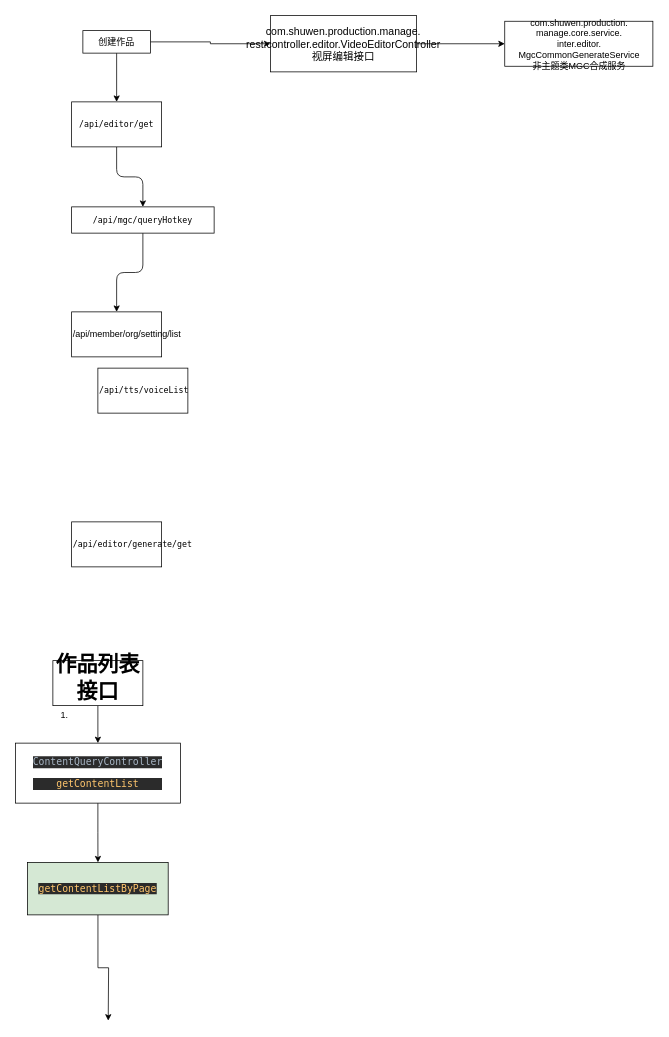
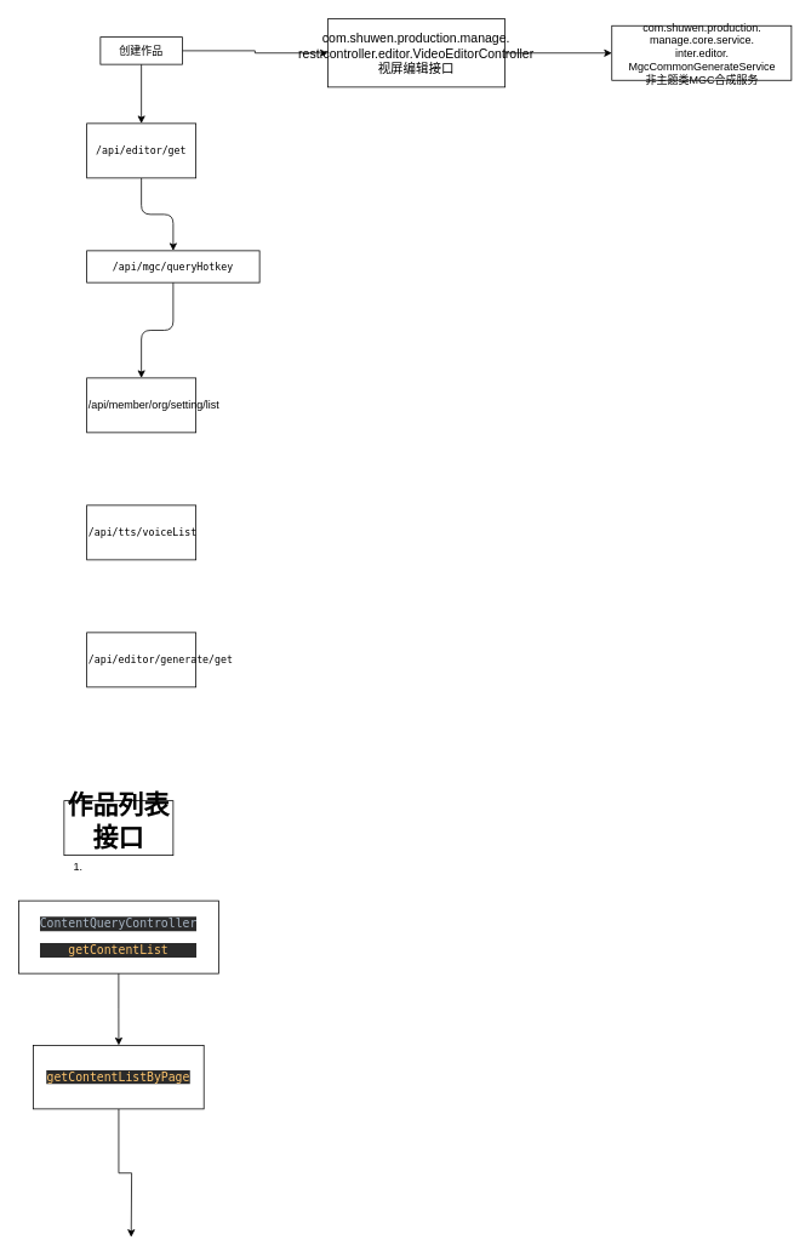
  <mxCell id="0" />
  <mxCell id="1" parent="0" />
  <mxCell id="2" value="" style="edgeStyle=orthogonalEdgeStyle;orthogonalLoop=1;jettySize=auto;html=1;" edge="1" parent="1" source="4" target="6"><mxGeometry relative="1" as="geometry" /></mxCell>
  <mxCell id="3" value="" style="edgeStyle=orthogonalEdgeStyle;rounded=0;orthogonalLoop=1;jettySize=auto;html=1;fontColor=#000000;" edge="1" parent="1" source="4" target="13"><mxGeometry relative="1" as="geometry" /></mxCell>
  <mxCell id="4" value="创建作品" style="whiteSpace=wrap;html=1;" vertex="1" parent="1"><mxGeometry x="110" y="40" width="90" height="30" as="geometry" /></mxCell>
  <mxCell id="5" value="" style="edgeStyle=orthogonalEdgeStyle;orthogonalLoop=1;jettySize=auto;html=1;fontColor=#000000;" edge="1" parent="1" source="6" target="8"><mxGeometry relative="1" as="geometry" /></mxCell>
  <mxCell id="6" value="&lt;span style=&quot;font-family: &amp;quot;menlo&amp;quot; , monospace ; font-size: 11px ; text-align: left&quot;&gt;/api/editor/get&lt;/span&gt;" style="whiteSpace=wrap;html=1;labelBackgroundColor=none;" vertex="1" parent="1"><mxGeometry x="95" y="135" width="120" height="60" as="geometry" /></mxCell>
  <mxCell id="7" value="" style="edgeStyle=orthogonalEdgeStyle;orthogonalLoop=1;jettySize=auto;html=1;fontColor=#000000;" edge="1" parent="1" source="8" target="9"><mxGeometry relative="1" as="geometry" /></mxCell>
  <mxCell id="8" value="&lt;span style=&quot;font-family: &amp;#34;menlo&amp;#34; , monospace ; font-size: 11px ; text-align: left&quot;&gt;/api/mgc/queryHotkey&lt;/span&gt;" style="whiteSpace=wrap;html=1;" vertex="1" parent="1"><mxGeometry x="95" y="275" width="190" height="35" as="geometry" /></mxCell>
  <mxCell id="9" value="&lt;p style=&quot;text-align: justify&quot;&gt;&lt;span style=&quot;line-height: 100%&quot;&gt;/api/member/org/setting/list&lt;/span&gt;&lt;/p&gt;" style="whiteSpace=wrap;html=1;align=left;" vertex="1" parent="1"><mxGeometry x="95" y="415" width="120" height="60" as="geometry" /></mxCell>
- <mxCell id="10" value="&lt;span style=&quot;font-family: &amp;#34;menlo&amp;#34; , monospace ; font-size: 11px&quot;&gt;/api/tts/voiceList&lt;/span&gt;" style="whiteSpace=wrap;html=1;align=left;" vertex="1" parent="1"><mxGeometry x="130" y="490" width="120" height="60" as="geometry" /></mxCell>
+ <mxCell id="10" value="&lt;span style=&quot;font-family: &amp;#34;menlo&amp;#34; , monospace ; font-size: 11px&quot;&gt;/api/tts/voiceList&lt;/span&gt;" style="whiteSpace=wrap;html=1;align=left;" vertex="1" parent="1"><mxGeometry x="95" y="555" width="120" height="60" as="geometry" /></mxCell>
  <mxCell id="11" value="&lt;span style=&quot;font-family: &amp;#34;menlo&amp;#34; , monospace ; font-size: 11px&quot;&gt;/api/editor/generate/get&lt;/span&gt;" style="whiteSpace=wrap;html=1;align=left;" vertex="1" parent="1"><mxGeometry x="95" y="695" width="120" height="60" as="geometry" /></mxCell>
  <mxCell id="12" value="" style="edgeStyle=orthogonalEdgeStyle;rounded=0;orthogonalLoop=1;jettySize=auto;html=1;fontColor=#000000;" edge="1" parent="1" source="13" target="14"><mxGeometry relative="1" as="geometry" /></mxCell>
  <mxCell id="13" value="&lt;font style=&quot;font-size: 14px&quot;&gt;com.shuwen.production.manage.&lt;br&gt;rest.controller.editor.VideoEditorController&lt;br&gt;视屏编辑接口&lt;br&gt;&lt;/font&gt;" style="whiteSpace=wrap;html=1;align=center;" vertex="1" parent="1"><mxGeometry x="360" y="20" width="195" height="75" as="geometry" /></mxCell>
  <mxCell id="14" value="com.shuwen.production.&lt;br&gt;manage.core.service.&lt;br&gt;inter.editor.&lt;br&gt;MgcCommonGenerateService&lt;br&gt;非主题类MGC合成服务&lt;br&gt;" style="whiteSpace=wrap;html=1;" vertex="1" parent="1"><mxGeometry x="672.5" y="27.5" width="197.5" height="60" as="geometry" /></mxCell>
  <mxCell id="15" value="" style="edgeStyle=orthogonalEdgeStyle;rounded=0;orthogonalLoop=1;jettySize=auto;html=1;fontColor=#000000;" edge="1" parent="1" source="16" target="20"><mxGeometry relative="1" as="geometry" /></mxCell>
  <mxCell id="16" value="&lt;pre style=&quot;background-color: rgb(43 , 43 , 43) ; font-size: 9.8pt ; font-family: &amp;#34;jetbrains mono&amp;#34; , monospace ; color: rgb(169 , 183 , 198)&quot;&gt;&lt;pre style=&quot;font-family: &amp;#34;jetbrains mono&amp;#34; , monospace ; font-size: 9.8pt&quot;&gt;ContentQueryController&lt;/pre&gt;&lt;/pre&gt;&lt;pre style=&quot;background-color: rgb(43 , 43 , 43) ; font-size: 9.8pt ; font-family: &amp;#34;jetbrains mono&amp;#34; , monospace ; color: rgb(169 , 183 , 198)&quot;&gt;&lt;span style=&quot;color: #ffc66d&quot;&gt;getContentList&lt;/span&gt;&lt;/pre&gt;" style="rounded=0;whiteSpace=wrap;html=1;labelBackgroundColor=none;fontColor=#000000;" vertex="1" parent="1"><mxGeometry x="20" y="990" width="220" height="80" as="geometry" /></mxCell>
- <mxCell id="17" value="" style="edgeStyle=orthogonalEdgeStyle;rounded=0;orthogonalLoop=1;jettySize=auto;html=1;fontColor=#000000;" edge="1" parent="1" source="18" target="16"><mxGeometry relative="1" as="geometry" /></mxCell>
  <mxCell id="18" value="&lt;div class=&quot;lake-content&quot;&gt;&lt;h1 id=&quot;PObCY&quot; style=&quot;font-size: 28px ; line-height: 36px ; margin: 7px 0&quot;&gt;&lt;span class=&quot;ne-text&quot;&gt;作品列表接口&lt;/span&gt;&lt;/h1&gt;&lt;ol class=&quot;ne-ol&quot; style=&quot;margin: 0 ; padding-left: 23px&quot;&gt;&lt;li id=&quot;uf701a287&quot;&gt;&lt;span class=&quot;ne-text&quot;&gt;&lt;/span&gt;&lt;/li&gt;&lt;/ol&gt;&lt;/div&gt;" style="rounded=0;whiteSpace=wrap;html=1;labelBackgroundColor=none;fontColor=#000000;" vertex="1" parent="1"><mxGeometry x="70" y="880" width="120" height="60" as="geometry" /></mxCell>
  <mxCell id="19" value="" style="edgeStyle=orthogonalEdgeStyle;rounded=0;orthogonalLoop=1;jettySize=auto;html=1;fontColor=#000000;" edge="1" parent="1" source="20"><mxGeometry relative="1" as="geometry"><mxPoint x="143.8" y="1360" as="targetPoint" /></mxGeometry></mxCell>
- <mxCell id="20" value="&lt;pre style=&quot;background-color: #2b2b2b ; color: #a9b7c6 ; font-family: &amp;#34;jetbrains mono&amp;#34; , monospace ; font-size: 9.8pt&quot;&gt;&lt;span style=&quot;color: #ffc66d&quot;&gt;getContentListByPage&lt;/span&gt;&lt;/pre&gt;" style="whiteSpace=wrap;html=1;rounded=0;fillColor=#d5e8d4;" vertex="1" parent="1"><mxGeometry x="36.25" y="1149" width="187.5" height="70" as="geometry" /></mxCell>
+ <mxCell id="20" value="&lt;pre style=&quot;background-color: #2b2b2b ; color: #a9b7c6 ; font-family: &amp;#34;jetbrains mono&amp;#34; , monospace ; font-size: 9.8pt&quot;&gt;&lt;span style=&quot;color: #ffc66d&quot;&gt;getContentListByPage&lt;/span&gt;&lt;/pre&gt;" style="whiteSpace=wrap;html=1;rounded=0;" vertex="1" parent="1"><mxGeometry x="36.25" y="1149" width="187.5" height="70" as="geometry" /></mxCell>
